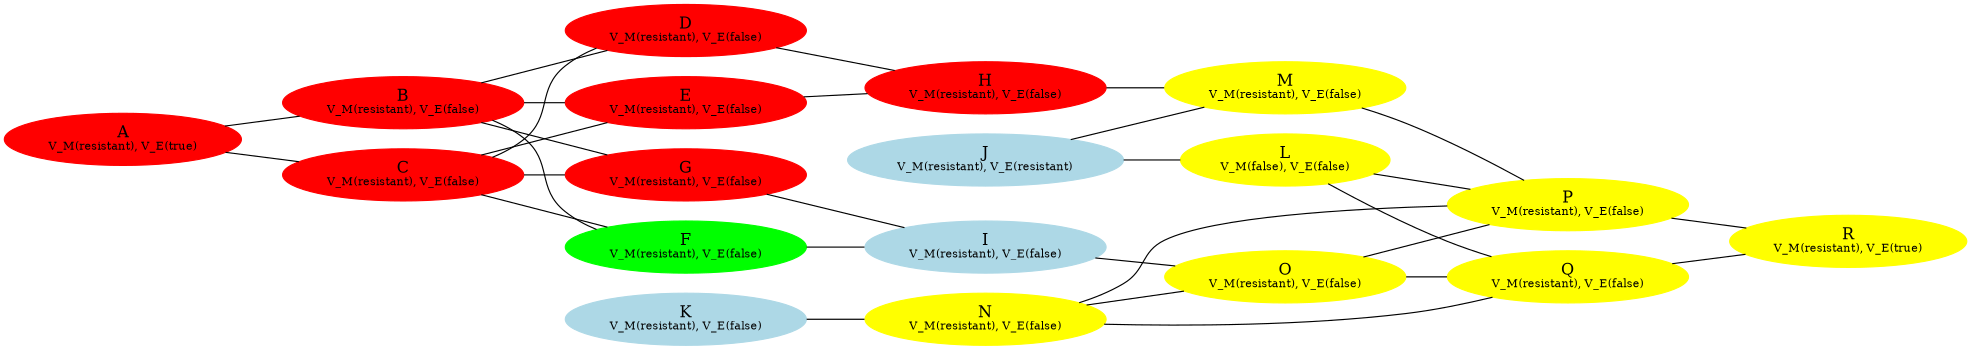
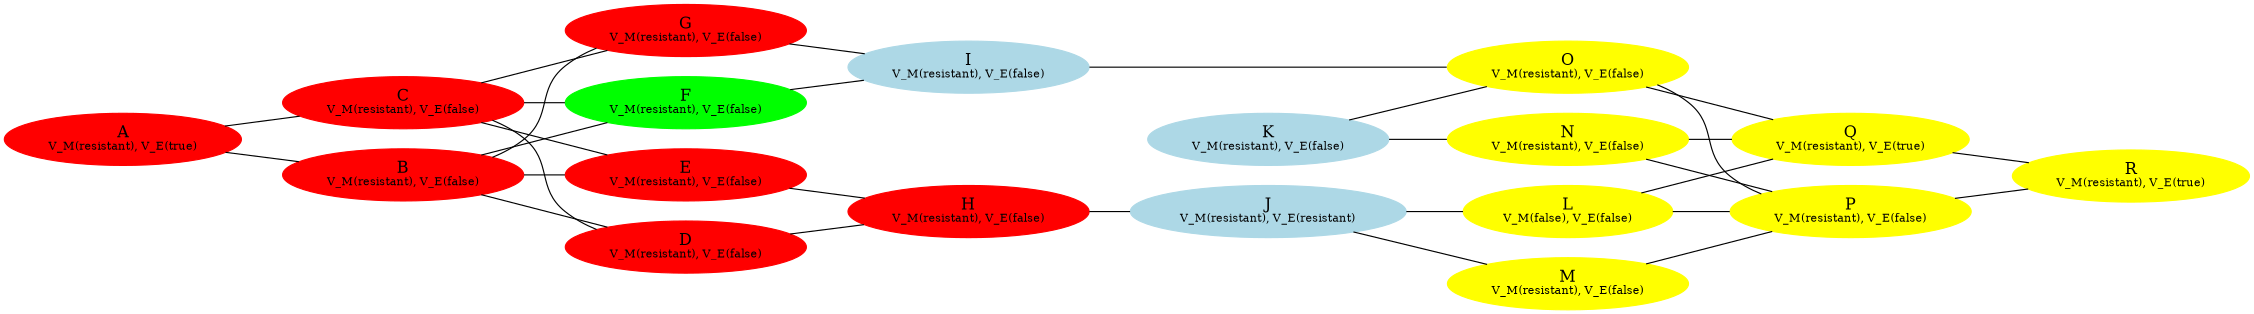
  graph {
    rankdir=LR
    node [color=red style=filled]
    n1 [label=<A<BR /><FONT POINT-SIZE="10">V_M(resistant), V_E(true)</FONT>>]
    n2 [label=<B<BR /><FONT POINT-SIZE="10">V_M(resistant), V_E(false)</FONT>>]
    n3 [label=<C<BR /><FONT POINT-SIZE="10">V_M(resistant), V_E(false)</FONT>>]
    n4 [label=<D<BR /><FONT POINT-SIZE="10">V_M(resistant), V_E(false)</FONT>>]
    n5 [label=<E<BR /><FONT POINT-SIZE="10">V_M(resistant), V_E(false)</FONT>>]
    n6 [color=green label=<F<BR /><FONT POINT-SIZE="10">V_M(resistant), V_E(false)</FONT>>]
    n7 [label=<G<BR /><FONT POINT-SIZE="10">V_M(resistant), V_E(false)</FONT>>]
    n8 [label=<H<BR /><FONT POINT-SIZE="10">V_M(resistant), V_E(false)</FONT>>]
    n9 [color=lightblue label=<I<BR /><FONT POINT-SIZE="10">V_M(resistant), V_E(false)</FONT>>]
    n10 [color=lightblue label=<J<BR /><FONT POINT-SIZE="10">V_M(resistant), V_E(resistant)</FONT>>]
    n11 [color=yellow label=<O<BR /><FONT POINT-SIZE="10">V_M(resistant), V_E(false)</FONT>>]
    n12 [color=yellow label=<L<BR /><FONT POINT-SIZE="10">V_M(false), V_E(false)</FONT>>]
    n13 [color=yellow label=<M<BR /><FONT POINT-SIZE="10">V_M(resistant), V_E(false)</FONT>>]
    n14 [color=lightblue label=<K<BR /><FONT POINT-SIZE="10">V_M(resistant), V_E(false)</FONT>>]
    n15 [color=yellow label=<N<BR /><FONT POINT-SIZE="10">V_M(resistant), V_E(false)</FONT>>]
    n16 [color=yellow label=<P<BR /><FONT POINT-SIZE="10">V_M(resistant), V_E(false)</FONT>>]
-   n17 [color=yellow label=<Q<BR /><FONT POINT-SIZE="10">V_M(resistant), V_E(false)</FONT>>]
+   n17 [color=yellow label=<Q<BR /><FONT POINT-SIZE="10">V_M(resistant), V_E(true)</FONT>>]
    n18 [color=yellow label=<R<BR /><FONT POINT-SIZE="10">V_M(resistant), V_E(true)</FONT>>]
    n1 -- n2
    n1 -- n3
    n2 -- n4
    n2 -- n5
    n2 -- n6
    n2 -- n7
    n3 -- n4
    n3 -- n5
    n3 -- n6
    n3 -- n7
    n4 -- n8
    n5 -- n8
    n6 -- n9
    n7 -- n9
-   n8 -- n13
+   n8 -- n10
    n9 -- n11
    n10 -- n12
    n10 -- n13
    n11 -- n16
    n11 -- n17
    n12 -- n16
    n12 -- n17
    n13 -- n16
-   n15 -- n11
+   n14 -- n11
    n14 -- n15
    n15 -- n16
    n15 -- n17
    n16 -- n18
    n17 -- n18
  }
